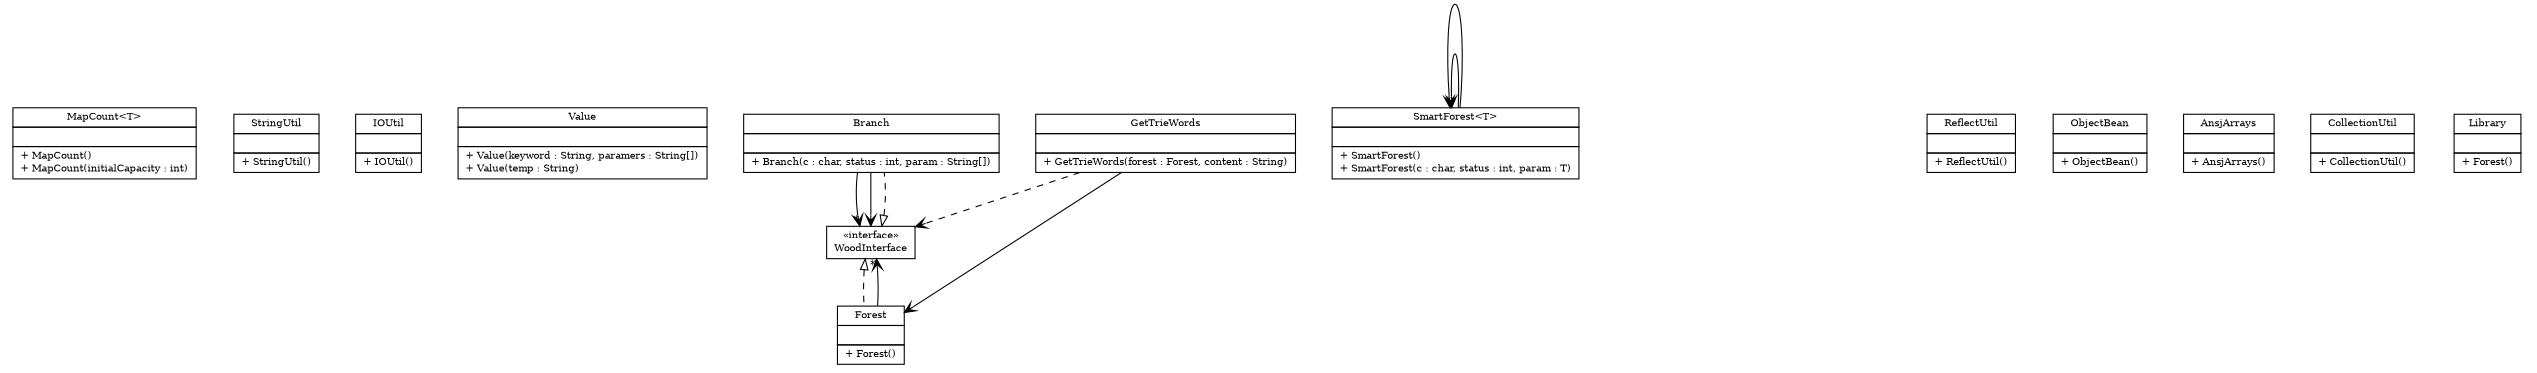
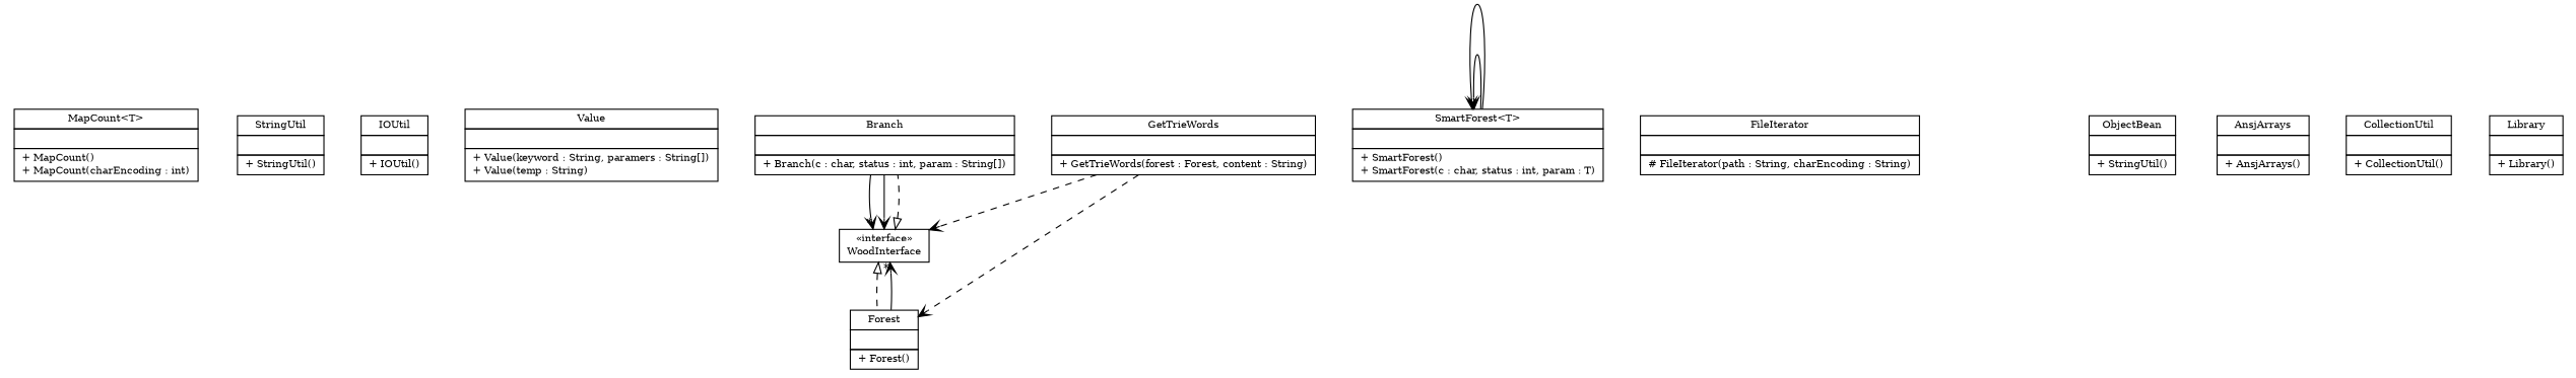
  digraph {
    fontname="DejaVu Serif"
    node [fontcolor=black fontname="DejaVu Serif" fontsize=9.0 shape=plaintext]
    edge [arrowhead=open color=black fontcolor=black fontname="DejaVu Serif" fontsize=10.0 headport=p labelfontname=Helvetica labelfontsize=10 tailport=p]
-   n1 [label=<<table border="0" cellborder="1" cellspacing="0" cellpadding="2" port="p" href="./MapCount.html"> 		<tr><td><table border="0" cellspacing="0" cellpadding="1"> 			<tr><td> MapCount&lt;T&gt; </td></tr> 		</table></td></tr> 		<tr><td><table border="0" cellspacing="0" cellpadding="1"> 			<tr><td align="left">  </td></tr> 		</table></td></tr> 		<tr><td><table border="0" cellspacing="0" cellpadding="1"> 			<tr><td align="left"> + MapCount() </td></tr> 			<tr><td align="left"> + MapCount(initialCapacity : int) </td></tr> 		</table></td></tr> 		</table>>]
+   n1 [label=<<table border="0" cellborder="1" cellspacing="0" cellpadding="2" port="p" href="./MapCount.html"> 		<tr><td><table border="0" cellspacing="0" cellpadding="1"> 			<tr><td> MapCount&lt;T&gt; </td></tr> 		</table></td></tr> 		<tr><td><table border="0" cellspacing="0" cellpadding="1"> 			<tr><td align="left">  </td></tr> 		</table></td></tr> 		<tr><td><table border="0" cellspacing="0" cellpadding="1"> 			<tr><td align="left"> + MapCount() </td></tr> 			<tr><td align="left"> + MapCount(charEncoding : int) </td></tr> 		</table></td></tr> 		</table>>]
    n2 [label=<<table border="0" cellborder="1" cellspacing="0" cellpadding="2" port="p" href="./StringUtil.html"> 		<tr><td><table border="0" cellspacing="0" cellpadding="1"> 			<tr><td> StringUtil </td></tr> 		</table></td></tr> 		<tr><td><table border="0" cellspacing="0" cellpadding="1"> 			<tr><td align="left">  </td></tr> 		</table></td></tr> 		<tr><td><table border="0" cellspacing="0" cellpadding="1"> 			<tr><td align="left"> + StringUtil() </td></tr> 		</table></td></tr> 		</table>>]
    n3 [label=<<table border="0" cellborder="1" cellspacing="0" cellpadding="2" port="p" href="./IOUtil.html"> 		<tr><td><table border="0" cellspacing="0" cellpadding="1"> 			<tr><td> IOUtil </td></tr> 		</table></td></tr> 		<tr><td><table border="0" cellspacing="0" cellpadding="1"> 			<tr><td align="left">  </td></tr> 		</table></td></tr> 		<tr><td><table border="0" cellspacing="0" cellpadding="1"> 			<tr><td align="left"> + IOUtil() </td></tr> 		</table></td></tr> 		</table>>]
    n4 [label=<<table border="0" cellborder="1" cellspacing="0" cellpadding="2" port="p" href="./Value.html"> 		<tr><td><table border="0" cellspacing="0" cellpadding="1"> 			<tr><td> Value </td></tr> 		</table></td></tr> 		<tr><td><table border="0" cellspacing="0" cellpadding="1"> 			<tr><td align="left">  </td></tr> 		</table></td></tr> 		<tr><td><table border="0" cellspacing="0" cellpadding="1"> 			<tr><td align="left"> + Value(keyword : String, paramers : String[]) </td></tr> 			<tr><td align="left"> + Value(temp : String) </td></tr> 		</table></td></tr> 		</table>>]
    n5 [label=<<table border="0" cellborder="1" cellspacing="0" cellpadding="2" port="p" href="./Branch.html"> 		<tr><td><table border="0" cellspacing="0" cellpadding="1"> 			<tr><td> Branch </td></tr> 		</table></td></tr> 		<tr><td><table border="0" cellspacing="0" cellpadding="1"> 			<tr><td align="left">  </td></tr> 		</table></td></tr> 		<tr><td><table border="0" cellspacing="0" cellpadding="1"> 			<tr><td align="left"> + Branch(c : char, status : int, param : String[]) </td></tr> 		</table></td></tr> 		</table>>]
    n6 [label=<<table border="0" cellborder="1" cellspacing="0" cellpadding="2" port="p" href="./WoodInterface.html"> 		<tr><td><table border="0" cellspacing="0" cellpadding="1"> 			<tr><td> &laquo;interface&raquo; </td></tr> 			<tr><td> WoodInterface </td></tr> 		</table></td></tr> 		</table>>]
    n7 [label=<<table border="0" cellborder="1" cellspacing="0" cellpadding="2" port="p" href="./Forest.html"> 		<tr><td><table border="0" cellspacing="0" cellpadding="1"> 			<tr><td> Forest </td></tr> 		</table></td></tr> 		<tr><td><table border="0" cellspacing="0" cellpadding="1"> 			<tr><td align="left">  </td></tr> 		</table></td></tr> 		<tr><td><table border="0" cellspacing="0" cellpadding="1"> 			<tr><td align="left"> + Forest() </td></tr> 		</table></td></tr> 		</table>>]
    n8 [label=<<table border="0" cellborder="1" cellspacing="0" cellpadding="2" port="p" href="./SmartForest.html"> 		<tr><td><table border="0" cellspacing="0" cellpadding="1"> 			<tr><td> SmartForest&lt;T&gt; </td></tr> 		</table></td></tr> 		<tr><td><table border="0" cellspacing="0" cellpadding="1"> 			<tr><td align="left">  </td></tr> 		</table></td></tr> 		<tr><td><table border="0" cellspacing="0" cellpadding="1"> 			<tr><td align="left"> + SmartForest() </td></tr> 			<tr><td align="left"> + SmartForest(c : char, status : int, param : T) </td></tr> 		</table></td></tr> 		</table>>]
-   n10 [label=<<table border="0" cellborder="1" cellspacing="0" cellpadding="2" port="p" href="./ReflectUtil.html"> 		<tr><td><table border="0" cellspacing="0" cellpadding="1"> 			<tr><td> ReflectUtil </td></tr> 		</table></td></tr> 		<tr><td><table border="0" cellspacing="0" cellpadding="1"> 			<tr><td align="left">  </td></tr> 		</table></td></tr> 		<tr><td><table border="0" cellspacing="0" cellpadding="1"> 			<tr><td align="left"> + ReflectUtil() </td></tr> 		</table></td></tr> 		</table>>]
-   n11 [label=<<table border="0" cellborder="1" cellspacing="0" cellpadding="2" port="p" href="./ObjectBean.html"> 		<tr><td><table border="0" cellspacing="0" cellpadding="1"> 			<tr><td> ObjectBean </td></tr> 		</table></td></tr> 		<tr><td><table border="0" cellspacing="0" cellpadding="1"> 			<tr><td align="left">  </td></tr> 		</table></td></tr> 		<tr><td><table border="0" cellspacing="0" cellpadding="1"> 			<tr><td align="left"> + ObjectBean() </td></tr> 		</table></td></tr> 		</table>>]
+   n9 [label=<<table border="0" cellborder="1" cellspacing="0" cellpadding="2" port="p" href="./FileIterator.html"> 		<tr><td><table border="0" cellspacing="0" cellpadding="1"> 			<tr><td> FileIterator </td></tr> 		</table></td></tr> 		<tr><td><table border="0" cellspacing="0" cellpadding="1"> 			<tr><td align="left">  </td></tr> 		</table></td></tr> 		<tr><td><table border="0" cellspacing="0" cellpadding="1"> 			<tr><td align="left"> # FileIterator(path : String, charEncoding : String) </td></tr> 		</table></td></tr> 		</table>>]
+   n11 [label=<<table border="0" cellborder="1" cellspacing="0" cellpadding="2" port="p" href="./ObjectBean.html"> 		<tr><td><table border="0" cellspacing="0" cellpadding="1"> 			<tr><td> ObjectBean </td></tr> 		</table></td></tr> 		<tr><td><table border="0" cellspacing="0" cellpadding="1"> 			<tr><td align="left">  </td></tr> 		</table></td></tr> 		<tr><td><table border="0" cellspacing="0" cellpadding="1"> 			<tr><td align="left"> + StringUtil() </td></tr> 		</table></td></tr> 		</table>>]
    n12 [label=<<table border="0" cellborder="1" cellspacing="0" cellpadding="2" port="p" href="./AnsjArrays.html"> 		<tr><td><table border="0" cellspacing="0" cellpadding="1"> 			<tr><td> AnsjArrays </td></tr> 		</table></td></tr> 		<tr><td><table border="0" cellspacing="0" cellpadding="1"> 			<tr><td align="left">  </td></tr> 		</table></td></tr> 		<tr><td><table border="0" cellspacing="0" cellpadding="1"> 			<tr><td align="left"> + AnsjArrays() </td></tr> 		</table></td></tr> 		</table>>]
    n13 [label=<<table border="0" cellborder="1" cellspacing="0" cellpadding="2" port="p" href="./CollectionUtil.html"> 		<tr><td><table border="0" cellspacing="0" cellpadding="1"> 			<tr><td> CollectionUtil </td></tr> 		</table></td></tr> 		<tr><td><table border="0" cellspacing="0" cellpadding="1"> 			<tr><td align="left">  </td></tr> 		</table></td></tr> 		<tr><td><table border="0" cellspacing="0" cellpadding="1"> 			<tr><td align="left"> + CollectionUtil() </td></tr> 		</table></td></tr> 		</table>>]
    n14 [label=<<table border="0" cellborder="1" cellspacing="0" cellpadding="2" port="p" href="./GetTrieWords.html"> 		<tr><td><table border="0" cellspacing="0" cellpadding="1"> 			<tr><td> GetTrieWords </td></tr> 		</table></td></tr> 		<tr><td><table border="0" cellspacing="0" cellpadding="1"> 			<tr><td align="left">  </td></tr> 		</table></td></tr> 		<tr><td><table border="0" cellspacing="0" cellpadding="1"> 			<tr><td align="left"> + GetTrieWords(forest : Forest, content : String) </td></tr> 		</table></td></tr> 		</table>>]
-   n15 [label=<<table border="0" cellborder="1" cellspacing="0" cellpadding="2" port="p" href="./Library.html"> 		<tr><td><table border="0" cellspacing="0" cellpadding="1"> 			<tr><td> Library </td></tr> 		</table></td></tr> 		<tr><td><table border="0" cellspacing="0" cellpadding="1"> 			<tr><td align="left">  </td></tr> 		</table></td></tr> 		<tr><td><table border="0" cellspacing="0" cellpadding="1"> 			<tr><td align="left"> + Forest() </td></tr> 		</table></td></tr> 		</table>>]
+   n15 [label=<<table border="0" cellborder="1" cellspacing="0" cellpadding="2" port="p" href="./Library.html"> 		<tr><td><table border="0" cellspacing="0" cellpadding="1"> 			<tr><td> Library </td></tr> 		</table></td></tr> 		<tr><td><table border="0" cellspacing="0" cellpadding="1"> 			<tr><td align="left">  </td></tr> 		</table></td></tr> 		<tr><td><table border="0" cellspacing="0" cellpadding="1"> 			<tr><td align="left"> + Library() </td></tr> 		</table></td></tr> 		</table>>]
    n5 -> n6 [headlabel="*"]
    n5 -> n6
    n6 -> n5 [arrowtail=empty dir=back fontsize=10 style=dashed arrowhead="" color="" fontcolor=""]
    n6 -> n7 [arrowtail=empty dir=back fontsize=10 style=dashed arrowhead="" color="" fontcolor=""]
    n7 -> n6 [headlabel="*"]
    n8 -> n8 [headlabel="*"]
    n8 -> n8
    n14 -> n6 [style=dashed]
-   n14 -> n7
+   n14 -> n7 [style=dashed]
  }
